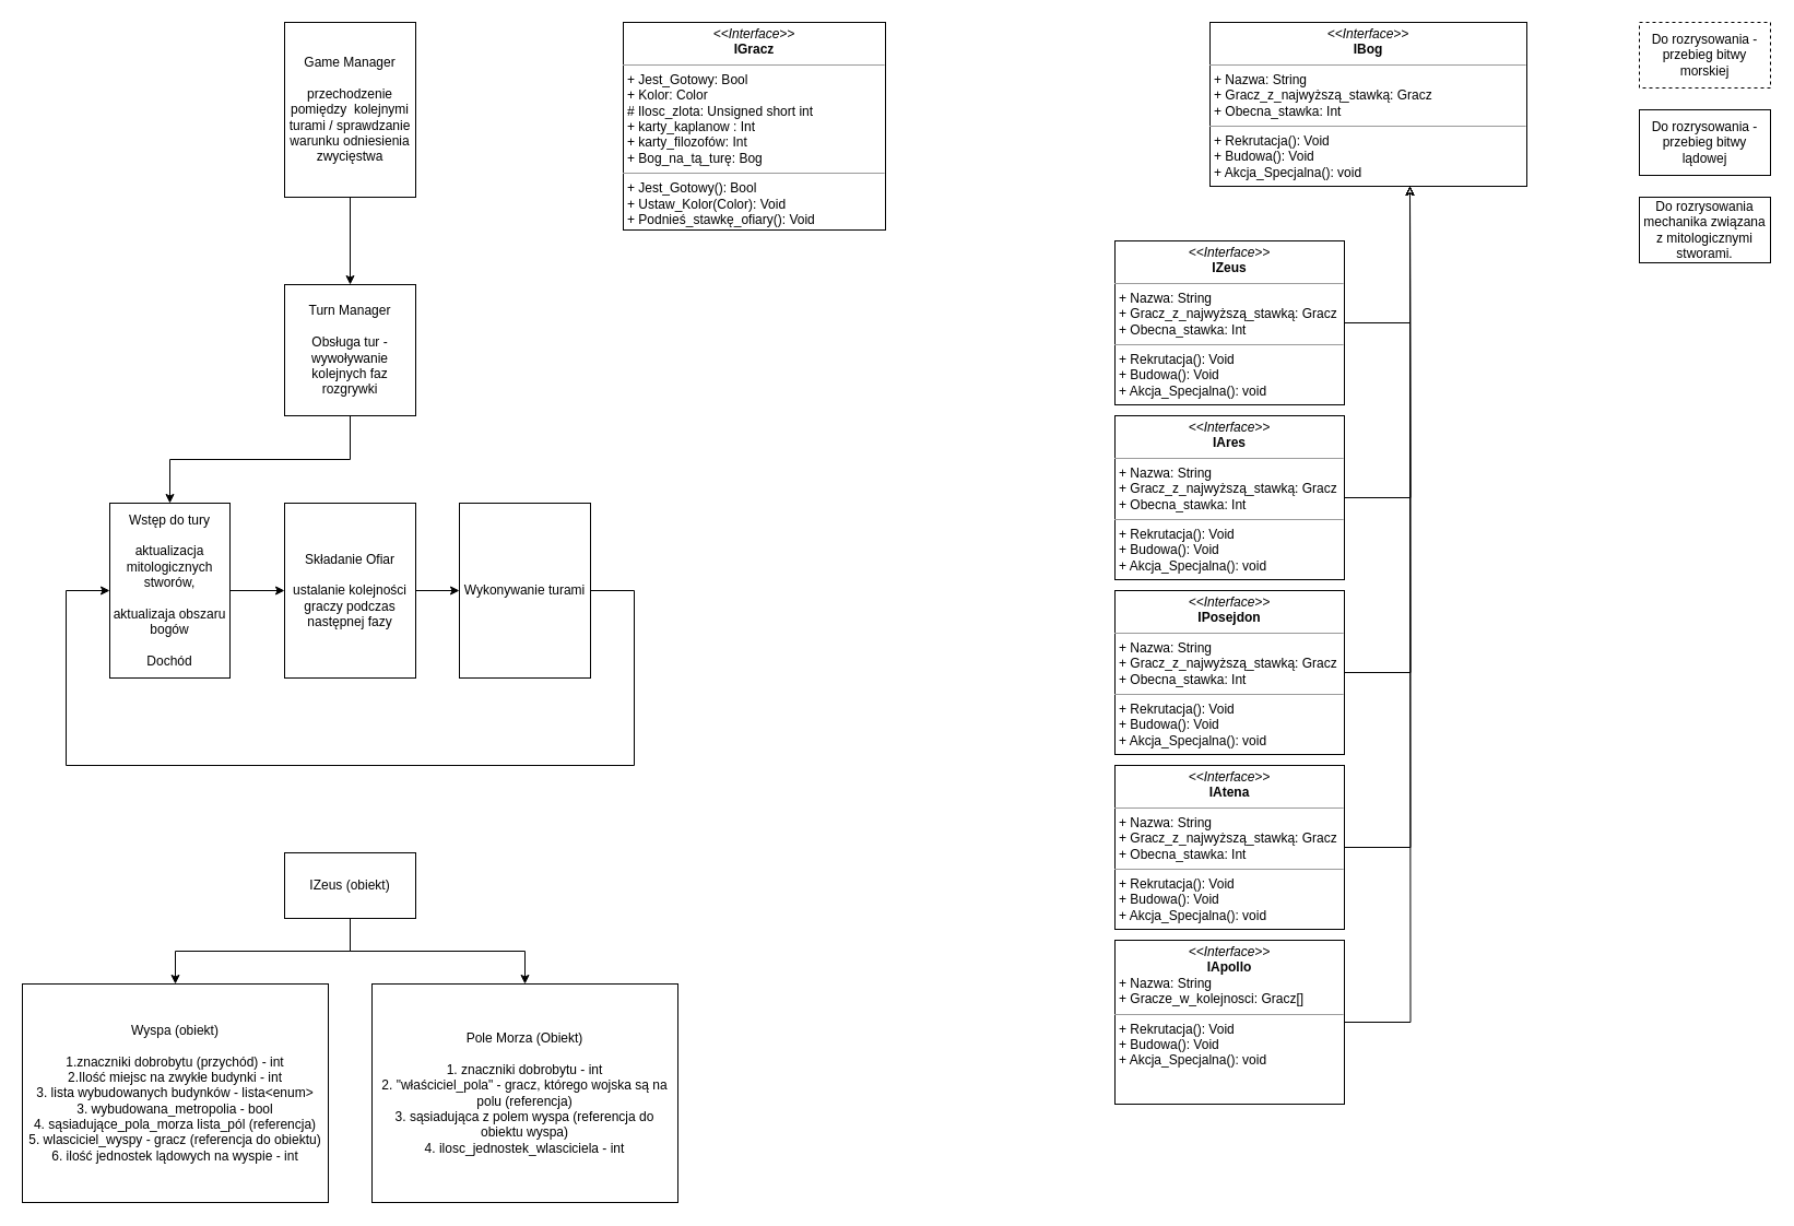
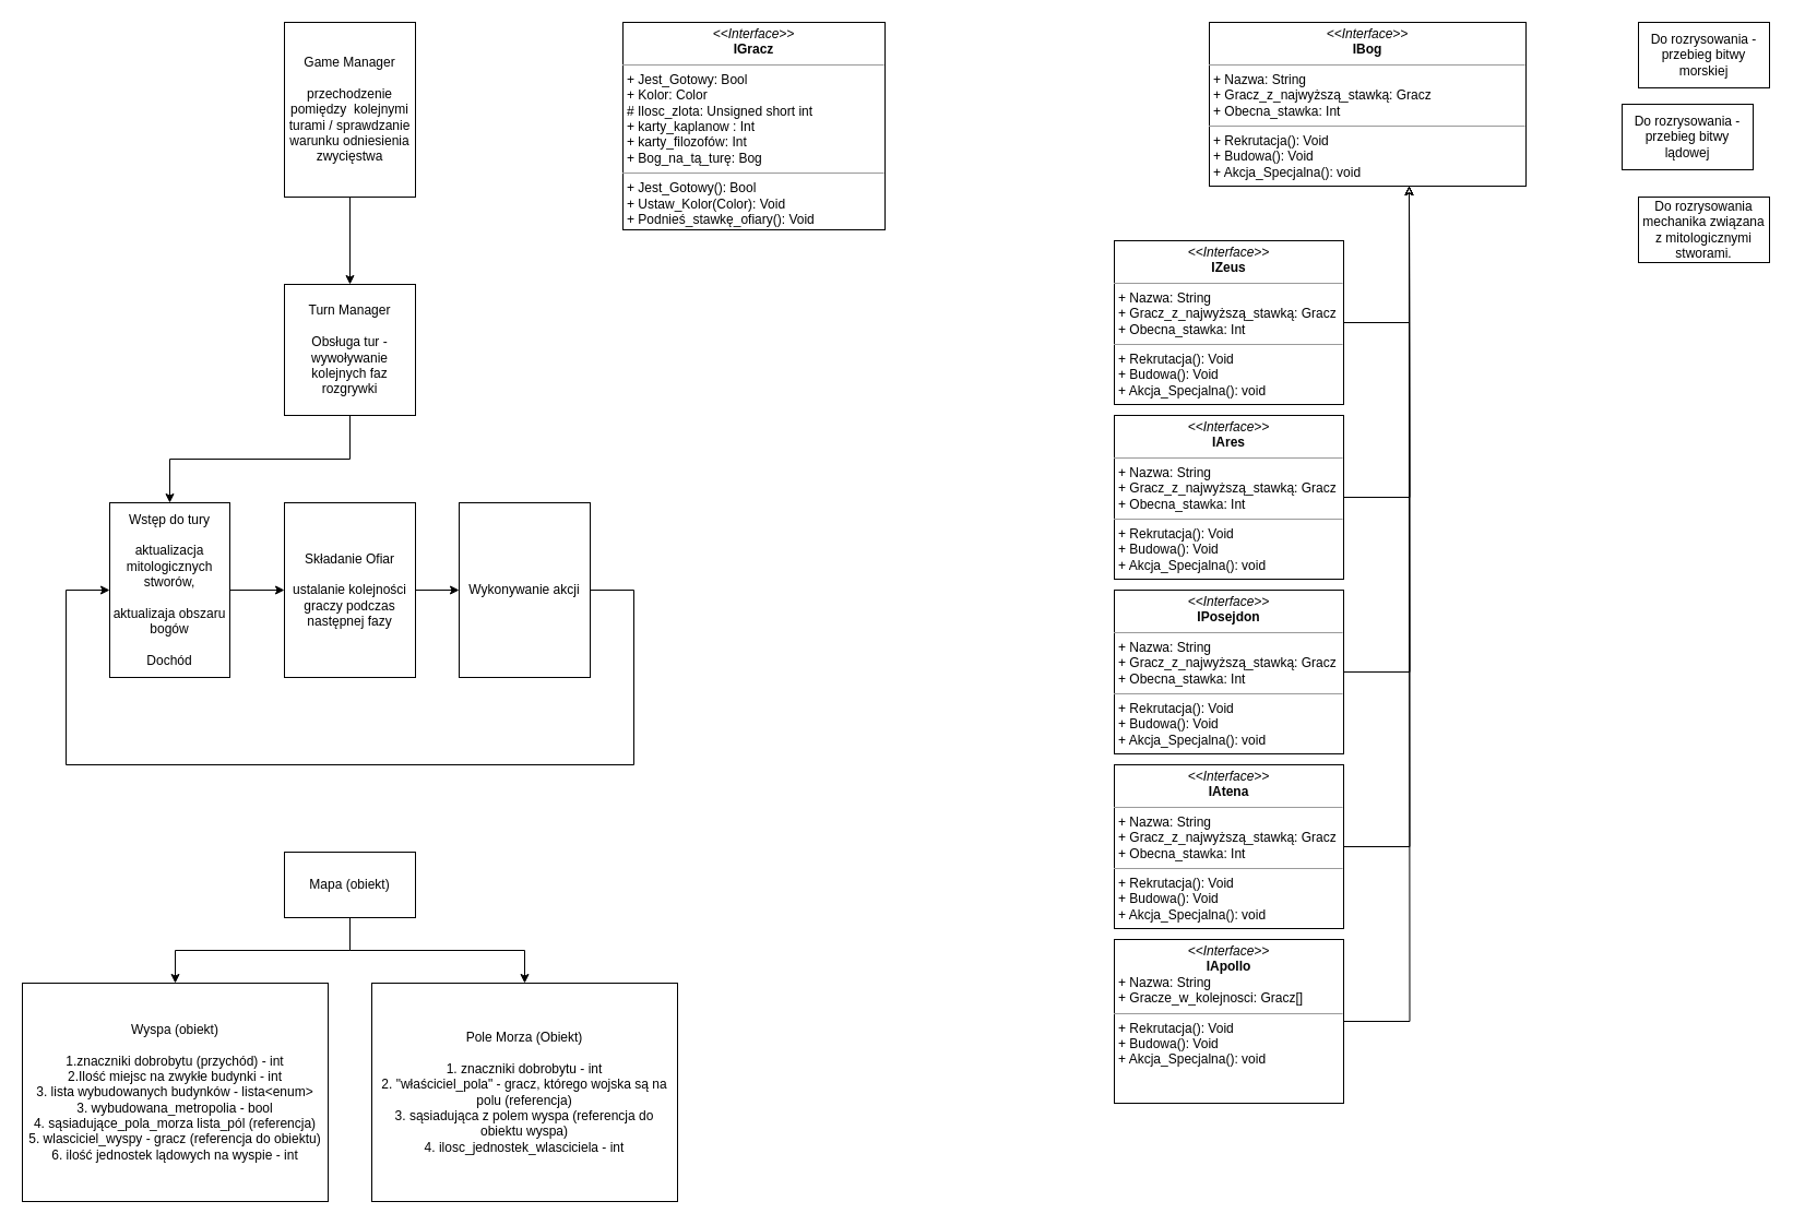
  <mxCell id="0" />
  <mxCell id="1" parent="0" />
  <mxCell id="2" value="&lt;p style=&quot;margin: 0px ; margin-top: 4px ; text-align: center&quot;&gt;&lt;i&gt;&amp;lt;&amp;lt;Interface&amp;gt;&amp;gt;&lt;/i&gt;&lt;br&gt;&lt;b&gt;IGracz&lt;/b&gt;&lt;/p&gt;&lt;hr size=&quot;1&quot;&gt;&lt;p style=&quot;margin: 0px ; margin-left: 4px&quot;&gt;+ Jest_Gotowy: Bool&lt;/p&gt;&lt;p style=&quot;margin: 0px ; margin-left: 4px&quot;&gt;+ Kolor: Color&lt;br&gt;# Ilosc_zlota: Unsigned short int&lt;/p&gt;&lt;p style=&quot;margin: 0px ; margin-left: 4px&quot;&gt;+ karty_kaplanow : Int&lt;/p&gt;&lt;p style=&quot;margin: 0px ; margin-left: 4px&quot;&gt;+ karty_filozofów: Int&lt;/p&gt;&lt;p style=&quot;margin: 0px ; margin-left: 4px&quot;&gt;+ Bog_na_tą_turę: Bog&lt;/p&gt;&lt;hr size=&quot;1&quot;&gt;&lt;p style=&quot;margin: 0px ; margin-left: 4px&quot;&gt;+ Jest_Gotowy(): Bool&lt;br&gt;+ Ustaw_Kolor(Color): Void&lt;/p&gt;&lt;p style=&quot;margin: 0px ; margin-left: 4px&quot;&gt;+ Podnieś_stawkę_ofiary(): Void&lt;/p&gt;&lt;p style=&quot;margin: 0px ; margin-left: 4px&quot;&gt;&lt;br&gt;&lt;/p&gt;" style="verticalAlign=top;align=left;overflow=fill;fontSize=12;fontFamily=Helvetica;html=1;" parent="1" vertex="1"><mxGeometry x="570" width="240" height="190" as="geometry" y="20" /></mxCell>
  <mxCell id="3" value="&lt;p style=&quot;margin: 0px ; margin-top: 4px ; text-align: center&quot;&gt;&lt;i&gt;&amp;lt;&amp;lt;Interface&amp;gt;&amp;gt;&lt;/i&gt;&lt;br&gt;&lt;b&gt;IBog&lt;/b&gt;&lt;/p&gt;&lt;hr size=&quot;1&quot;&gt;&lt;p style=&quot;margin: 0px ; margin-left: 4px&quot;&gt;+ Nazwa: String&lt;/p&gt;&lt;p style=&quot;margin: 0px ; margin-left: 4px&quot;&gt;+ Gracz_z_najwyższą_stawką: Gracz&lt;br&gt;+ Obecna_stawka: Int&lt;/p&gt;&lt;hr size=&quot;1&quot;&gt;&lt;p style=&quot;margin: 0px ; margin-left: 4px&quot;&gt;+ Rekrutacja(): Void&lt;br&gt;+ Budowa(): Void&lt;/p&gt;&lt;p style=&quot;margin: 0px ; margin-left: 4px&quot;&gt;+ Akcja_Specjalna(): void&lt;/p&gt;&lt;p style=&quot;margin: 0px ; margin-left: 4px&quot;&gt;&lt;br&gt;&lt;/p&gt;" style="verticalAlign=top;align=left;overflow=fill;fontSize=12;fontFamily=Helvetica;html=1;" parent="1" vertex="1"><mxGeometry x="1107" width="290" height="150" as="geometry" y="20" /></mxCell>
  <mxCell id="4" style="edgeStyle=orthogonalEdgeStyle;rounded=0;orthogonalLoop=1;jettySize=auto;html=1;entryX=0.631;entryY=1;entryDx=0;entryDy=0;entryPerimeter=0;endArrow=classic;endFill=0;" parent="1" source="5" target="3" edge="1"><mxGeometry relative="1" as="geometry"><mxPoint x="1290" y="180" as="targetPoint" /><Array as="points"><mxPoint x="1290" y="295" /></Array></mxGeometry></mxCell>
  <mxCell id="5" value="&lt;p style=&quot;margin: 0px ; margin-top: 4px ; text-align: center&quot;&gt;&lt;i&gt;&amp;lt;&amp;lt;Interface&amp;gt;&amp;gt;&lt;/i&gt;&lt;br&gt;&lt;b&gt;IZeus&lt;/b&gt;&lt;/p&gt;&lt;hr size=&quot;1&quot;&gt;&lt;p style=&quot;margin: 0px ; margin-left: 4px&quot;&gt;+ Nazwa: String&lt;/p&gt;&lt;p style=&quot;margin: 0px ; margin-left: 4px&quot;&gt;+ Gracz_z_najwyższą_stawką: Gracz&lt;br&gt;+ Obecna_stawka: Int&lt;/p&gt;&lt;hr size=&quot;1&quot;&gt;&lt;p style=&quot;margin: 0px ; margin-left: 4px&quot;&gt;+ Rekrutacja(): Void&lt;br&gt;+ Budowa(): Void&lt;/p&gt;&lt;p style=&quot;margin: 0px ; margin-left: 4px&quot;&gt;+ Akcja_Specjalna(): void&lt;/p&gt;&lt;p style=&quot;margin: 0px ; margin-left: 4px&quot;&gt;&lt;br&gt;&lt;/p&gt;" style="verticalAlign=top;align=left;overflow=fill;fontSize=12;fontFamily=Helvetica;html=1;" parent="1" vertex="1"><mxGeometry x="1020" y="220" width="210" height="150" as="geometry" /></mxCell>
  <mxCell id="6" style="edgeStyle=orthogonalEdgeStyle;rounded=0;orthogonalLoop=1;jettySize=auto;html=1;endArrow=classic;endFill=0;" parent="1" source="7" edge="1"><mxGeometry relative="1" as="geometry"><mxPoint x="1290" y="170" as="targetPoint" /></mxGeometry></mxCell>
  <mxCell id="7" value="&lt;p style=&quot;margin: 0px ; margin-top: 4px ; text-align: center&quot;&gt;&lt;i&gt;&amp;lt;&amp;lt;Interface&amp;gt;&amp;gt;&lt;/i&gt;&lt;br&gt;&lt;b&gt;IAres&lt;/b&gt;&lt;/p&gt;&lt;hr size=&quot;1&quot;&gt;&lt;p style=&quot;margin: 0px ; margin-left: 4px&quot;&gt;+ Nazwa: String&lt;/p&gt;&lt;p style=&quot;margin: 0px ; margin-left: 4px&quot;&gt;+ Gracz_z_najwyższą_stawką: Gracz&lt;br&gt;+ Obecna_stawka: Int&lt;/p&gt;&lt;hr size=&quot;1&quot;&gt;&lt;p style=&quot;margin: 0px ; margin-left: 4px&quot;&gt;+ Rekrutacja(): Void&lt;br&gt;+ Budowa(): Void&lt;/p&gt;&lt;p style=&quot;margin: 0px ; margin-left: 4px&quot;&gt;+ Akcja_Specjalna(): void&lt;/p&gt;&lt;p style=&quot;margin: 0px ; margin-left: 4px&quot;&gt;&lt;br&gt;&lt;/p&gt;" style="verticalAlign=top;align=left;overflow=fill;fontSize=12;fontFamily=Helvetica;html=1;" parent="1" vertex="1"><mxGeometry x="1020" y="380" width="210" height="150" as="geometry" /></mxCell>
  <mxCell id="8" style="edgeStyle=orthogonalEdgeStyle;rounded=0;orthogonalLoop=1;jettySize=auto;html=1;exitX=1;exitY=0.5;exitDx=0;exitDy=0;endArrow=classic;endFill=0;strokeColor=#000000;" parent="1" source="9" edge="1"><mxGeometry relative="1" as="geometry"><mxPoint x="1290" y="170" as="targetPoint" /></mxGeometry></mxCell>
  <mxCell id="9" value="&lt;p style=&quot;margin: 0px ; margin-top: 4px ; text-align: center&quot;&gt;&lt;i&gt;&amp;lt;&amp;lt;Interface&amp;gt;&amp;gt;&lt;/i&gt;&lt;br&gt;&lt;b&gt;IPosejdon&lt;/b&gt;&lt;/p&gt;&lt;hr size=&quot;1&quot;&gt;&lt;p style=&quot;margin: 0px ; margin-left: 4px&quot;&gt;+ Nazwa: String&lt;/p&gt;&lt;p style=&quot;margin: 0px ; margin-left: 4px&quot;&gt;+ Gracz_z_najwyższą_stawką: Gracz&lt;br&gt;+ Obecna_stawka: Int&lt;/p&gt;&lt;hr size=&quot;1&quot;&gt;&lt;p style=&quot;margin: 0px ; margin-left: 4px&quot;&gt;+ Rekrutacja(): Void&lt;br&gt;+ Budowa(): Void&lt;/p&gt;&lt;p style=&quot;margin: 0px ; margin-left: 4px&quot;&gt;+ Akcja_Specjalna(): void&lt;/p&gt;&lt;p style=&quot;margin: 0px ; margin-left: 4px&quot;&gt;&lt;br&gt;&lt;/p&gt;" style="verticalAlign=top;align=left;overflow=fill;fontSize=12;fontFamily=Helvetica;html=1;" parent="1" vertex="1"><mxGeometry x="1020" y="540" width="210" height="150" as="geometry" /></mxCell>
  <mxCell id="10" style="edgeStyle=orthogonalEdgeStyle;rounded=0;orthogonalLoop=1;jettySize=auto;html=1;endArrow=classic;endFill=0;strokeColor=#000000;" parent="1" source="11" edge="1"><mxGeometry relative="1" as="geometry"><mxPoint x="1290" y="170" as="targetPoint" /></mxGeometry></mxCell>
  <mxCell id="11" value="&lt;p style=&quot;margin: 0px ; margin-top: 4px ; text-align: center&quot;&gt;&lt;i&gt;&amp;lt;&amp;lt;Interface&amp;gt;&amp;gt;&lt;/i&gt;&lt;br&gt;&lt;b&gt;IAtena&lt;/b&gt;&lt;/p&gt;&lt;hr size=&quot;1&quot;&gt;&lt;p style=&quot;margin: 0px ; margin-left: 4px&quot;&gt;+ Nazwa: String&lt;/p&gt;&lt;p style=&quot;margin: 0px ; margin-left: 4px&quot;&gt;+ Gracz_z_najwyższą_stawką: Gracz&lt;br&gt;+ Obecna_stawka: Int&lt;/p&gt;&lt;hr size=&quot;1&quot;&gt;&lt;p style=&quot;margin: 0px ; margin-left: 4px&quot;&gt;+ Rekrutacja(): Void&lt;br&gt;+ Budowa(): Void&lt;/p&gt;&lt;p style=&quot;margin: 0px ; margin-left: 4px&quot;&gt;+ Akcja_Specjalna(): void&lt;/p&gt;&lt;p style=&quot;margin: 0px ; margin-left: 4px&quot;&gt;&lt;br&gt;&lt;/p&gt;" style="verticalAlign=top;align=left;overflow=fill;fontSize=12;fontFamily=Helvetica;html=1;" parent="1" vertex="1"><mxGeometry x="1020" y="700" width="210" height="150" as="geometry" /></mxCell>
  <mxCell id="12" style="edgeStyle=orthogonalEdgeStyle;rounded=0;orthogonalLoop=1;jettySize=auto;html=1;endArrow=classic;endFill=0;strokeColor=#000000;" parent="1" source="13" edge="1"><mxGeometry relative="1" as="geometry"><mxPoint x="1290" y="170" as="targetPoint" /></mxGeometry></mxCell>
  <mxCell id="13" value="&lt;p style=&quot;margin: 0px ; margin-top: 4px ; text-align: center&quot;&gt;&lt;i&gt;&amp;lt;&amp;lt;Interface&amp;gt;&amp;gt;&lt;/i&gt;&lt;br&gt;&lt;b&gt;IApollo&lt;/b&gt;&lt;/p&gt;&lt;p style=&quot;margin: 0px ; margin-left: 4px&quot;&gt;+ Nazwa: String&lt;/p&gt;&lt;p style=&quot;margin: 0px ; margin-left: 4px&quot;&gt;+ Gracze_w_kolejnosci: Gracz[]&lt;br&gt;&lt;/p&gt;&lt;hr size=&quot;1&quot;&gt;&lt;p style=&quot;margin: 0px ; margin-left: 4px&quot;&gt;+ Rekrutacja(): Void&lt;br&gt;+ Budowa(): Void&lt;/p&gt;&lt;p style=&quot;margin: 0px ; margin-left: 4px&quot;&gt;+ Akcja_Specjalna(): void&lt;/p&gt;&lt;p style=&quot;margin: 0px ; margin-left: 4px&quot;&gt;&lt;br&gt;&lt;/p&gt;" style="verticalAlign=top;align=left;overflow=fill;fontSize=12;fontFamily=Helvetica;html=1;" parent="1" vertex="1"><mxGeometry x="1020" y="860" width="210" height="150" as="geometry" /></mxCell>
  <mxCell id="14" style="edgeStyle=orthogonalEdgeStyle;rounded=0;orthogonalLoop=1;jettySize=auto;html=1;exitX=0.5;exitY=1;exitDx=0;exitDy=0;" parent="1" source="2" target="2" edge="1"><mxGeometry relative="1" as="geometry" /></mxCell>
  <mxCell id="15" style="edgeStyle=orthogonalEdgeStyle;rounded=0;orthogonalLoop=1;jettySize=auto;html=1;exitX=0.5;exitY=1;exitDx=0;exitDy=0;entryX=0.5;entryY=0;entryDx=0;entryDy=0;" edge="1" parent="1" source="16" target="20"><mxGeometry relative="1" as="geometry" /></mxCell>
  <mxCell id="16" value="Game Manager&lt;br&gt;&lt;br&gt;przechodzenie pomiędzy&amp;nbsp; kolejnymi turami / sprawdzanie warunku odniesienia zwycięstwa&lt;br&gt;" style="rounded=0;whiteSpace=wrap;html=1;" vertex="1" parent="1"><mxGeometry x="260" width="120" height="160" as="geometry" y="20" /></mxCell>
  <mxCell id="17" style="edgeStyle=orthogonalEdgeStyle;rounded=0;orthogonalLoop=1;jettySize=auto;html=1;exitX=1;exitY=0.5;exitDx=0;exitDy=0;entryX=0;entryY=0.5;entryDx=0;entryDy=0;" edge="1" parent="1" source="18" target="22"><mxGeometry relative="1" as="geometry" /></mxCell>
  <mxCell id="18" value="Wstęp do tury&lt;br&gt;&lt;br&gt;aktualizacja mitologicznych stworów,&lt;br&gt;&lt;br&gt;aktualizaja obszaru bogów&lt;br&gt;&lt;br&gt;Dochód" style="rounded=0;whiteSpace=wrap;html=1;" vertex="1" parent="1"><mxGeometry x="100" y="460" width="110" height="160" as="geometry" /></mxCell>
  <mxCell id="19" style="edgeStyle=orthogonalEdgeStyle;rounded=0;orthogonalLoop=1;jettySize=auto;html=1;exitX=0.5;exitY=1;exitDx=0;exitDy=0;entryX=0.5;entryY=0;entryDx=0;entryDy=0;" edge="1" parent="1" source="20" target="18"><mxGeometry relative="1" as="geometry" /></mxCell>
  <mxCell id="20" value="Turn Manager&lt;br&gt;&lt;br&gt;Obsługa tur - wywoływanie kolejnych faz rozgrywki&lt;br&gt;" style="rounded=0;whiteSpace=wrap;html=1;" vertex="1" parent="1"><mxGeometry x="260" y="260" width="120" height="120" as="geometry" /></mxCell>
  <mxCell id="21" style="edgeStyle=orthogonalEdgeStyle;rounded=0;orthogonalLoop=1;jettySize=auto;html=1;exitX=1;exitY=0.5;exitDx=0;exitDy=0;entryX=0;entryY=0.5;entryDx=0;entryDy=0;" edge="1" parent="1" source="22" target="24"><mxGeometry relative="1" as="geometry" /></mxCell>
  <mxCell id="22" value="Składanie Ofiar&lt;br&gt;&lt;br&gt;ustalanie kolejności graczy podczas następnej fazy" style="rounded=0;whiteSpace=wrap;html=1;" vertex="1" parent="1"><mxGeometry x="260" y="460" width="120" height="160" as="geometry" /></mxCell>
  <mxCell id="23" style="edgeStyle=orthogonalEdgeStyle;rounded=0;orthogonalLoop=1;jettySize=auto;html=1;exitX=1;exitY=0.5;exitDx=0;exitDy=0;entryX=0;entryY=0.5;entryDx=0;entryDy=0;" edge="1" parent="1" source="24" target="18"><mxGeometry relative="1" as="geometry"><mxPoint x="20" y="650" as="targetPoint" /><Array as="points"><mxPoint x="580" y="540" /><mxPoint x="580" y="700" /><mxPoint x="60" y="700" /><mxPoint x="60" y="540" /></Array></mxGeometry></mxCell>
- <mxCell id="24" value="Wykonywanie turami" style="rounded=0;whiteSpace=wrap;html=1;" vertex="1" parent="1"><mxGeometry x="420" y="460" width="120" height="160" as="geometry" /></mxCell>
+ <mxCell id="24" value="Wykonywanie akcji" style="rounded=0;whiteSpace=wrap;html=1;" vertex="1" parent="1"><mxGeometry x="420" y="460" width="120" height="160" as="geometry" /></mxCell>
  <mxCell id="25" style="edgeStyle=orthogonalEdgeStyle;rounded=0;orthogonalLoop=1;jettySize=auto;html=1;" edge="1" parent="1" source="27" target="28"><mxGeometry relative="1" as="geometry" /></mxCell>
  <mxCell id="26" style="edgeStyle=orthogonalEdgeStyle;rounded=0;orthogonalLoop=1;jettySize=auto;html=1;exitX=0.5;exitY=1;exitDx=0;exitDy=0;" edge="1" parent="1" source="27" target="29"><mxGeometry relative="1" as="geometry" /></mxCell>
- <mxCell id="27" value="IZeus (obiekt)" style="rounded=0;whiteSpace=wrap;html=1;" vertex="1" parent="1"><mxGeometry x="260" y="780" width="120" height="60" as="geometry" /></mxCell>
+ <mxCell id="27" value="Mapa (obiekt)" style="rounded=0;whiteSpace=wrap;html=1;" vertex="1" parent="1"><mxGeometry x="260" y="780" width="120" height="60" as="geometry" /></mxCell>
  <mxCell id="28" value="Wyspa (obiekt)&lt;br&gt;&lt;br&gt;1.znaczniki dobrobytu (przychód) - int&lt;br&gt;2.Ilość miejsc na zwykłe budynki - int&lt;br&gt;3. lista wybudowanych budynków - lista&amp;lt;enum&amp;gt;&lt;br&gt;3. wybudowana_metropolia - bool&lt;br&gt;4. sąsiadujące_pola_morza lista_pól (referencja)&lt;br&gt;5. wlasciciel_wyspy - gracz (referencja do obiektu)&lt;br&gt;6. ilość jednostek lądowych na wyspie - int" style="rounded=0;whiteSpace=wrap;html=1;" vertex="1" parent="1"><mxGeometry x="20" y="900" width="280" height="200" as="geometry" /></mxCell>
  <mxCell id="29" value="Pole Morza (Obiekt)&lt;br&gt;&lt;br&gt;1. znaczniki dobrobytu - int&lt;br&gt;2. &quot;właściciel_pola&quot; - gracz, którego wojska są na polu (referencja)&lt;br&gt;3. sąsiadująca z polem wyspa (referencja do obiektu wyspa)&lt;br&gt;4. ilosc_jednostek_wlasciciela - int" style="rounded=0;whiteSpace=wrap;html=1;" vertex="1" parent="1"><mxGeometry x="340" y="900" width="280" height="200" as="geometry" /></mxCell>
- <mxCell id="30" value="Do rozrysowania - przebieg bitwy morskiej" style="rounded=0;whiteSpace=wrap;html=1;dashed=1;" vertex="1" parent="1"><mxGeometry x="1500" width="120" height="60" as="geometry" y="20" /></mxCell>
- <mxCell id="31" value="Do rozrysowania - przebieg bitwy lądowej" style="rounded=0;whiteSpace=wrap;html=1;" vertex="1" parent="1"><mxGeometry x="1500" y="100" width="120" height="60" as="geometry" /></mxCell>
+ <mxCell id="30" value="Do rozrysowania - przebieg bitwy morskiej" style="rounded=0;whiteSpace=wrap;html=1;" vertex="1" parent="1"><mxGeometry x="1500" width="120" height="60" as="geometry" y="20" /></mxCell>
+ <mxCell id="31" value="Do rozrysowania - przebieg bitwy lądowej" style="rounded=0;whiteSpace=wrap;html=1;" vertex="1" parent="1"><mxGeometry x="1485" y="95" width="120" height="60" as="geometry" /></mxCell>
  <mxCell id="32" value="Do rozrysowania mechanika związana z mitologicznymi stworami." style="rounded=0;whiteSpace=wrap;html=1;" vertex="1" parent="1"><mxGeometry x="1500" y="180" width="120" height="60" as="geometry" /></mxCell>
